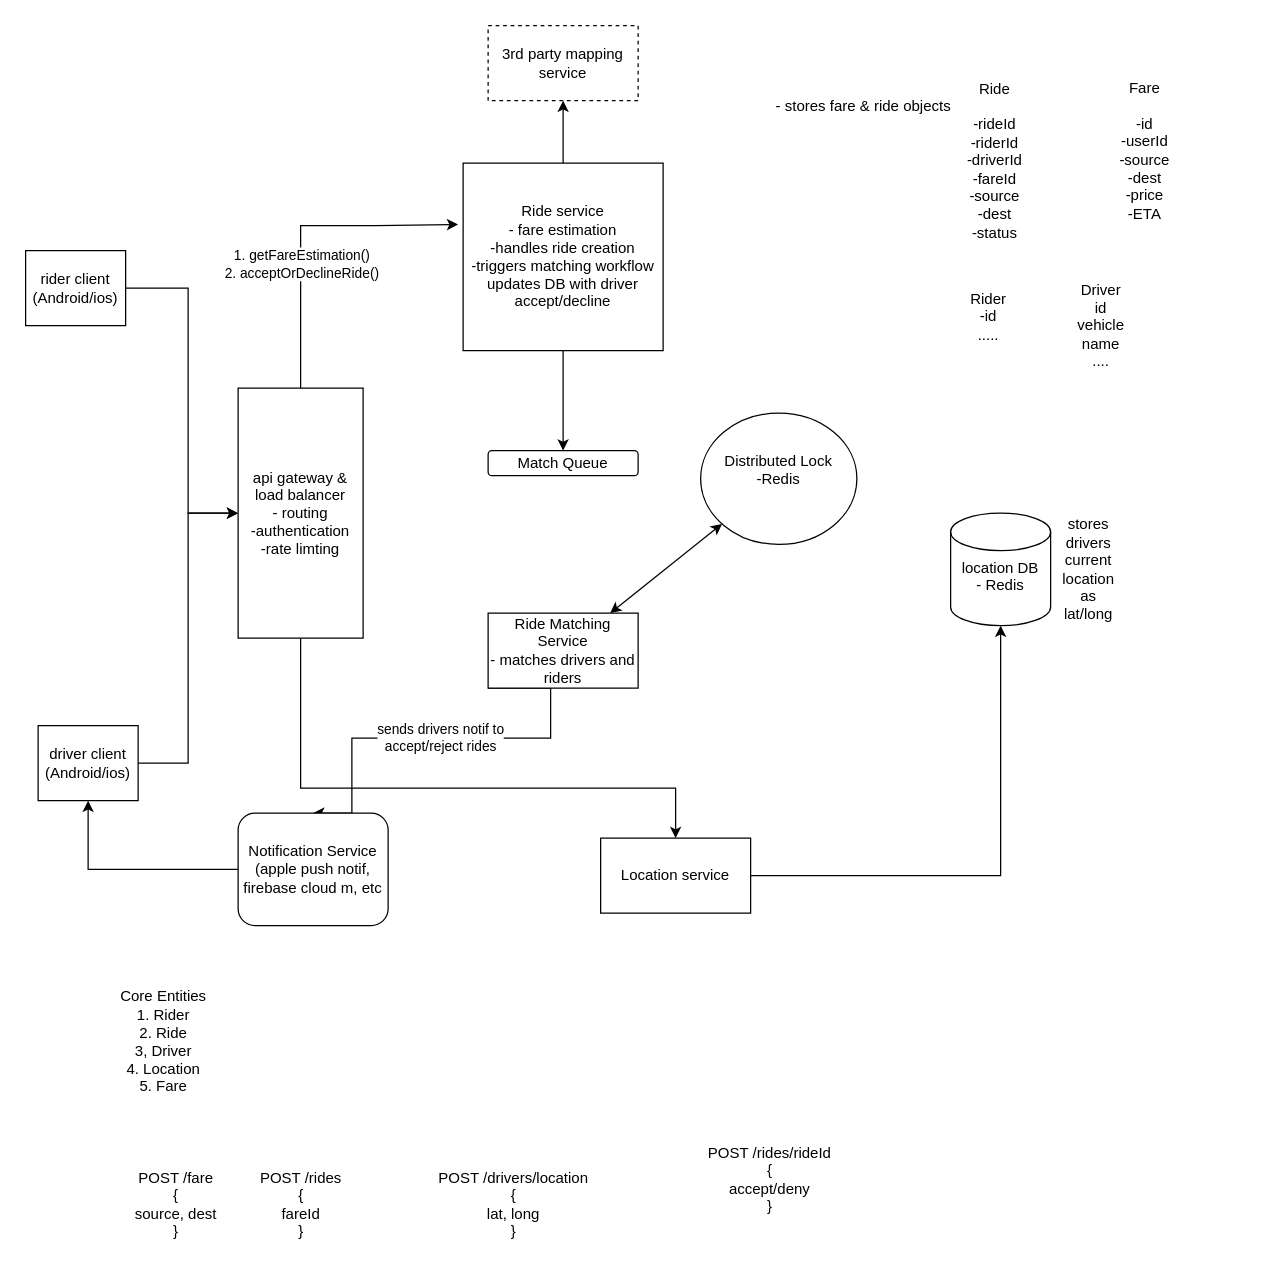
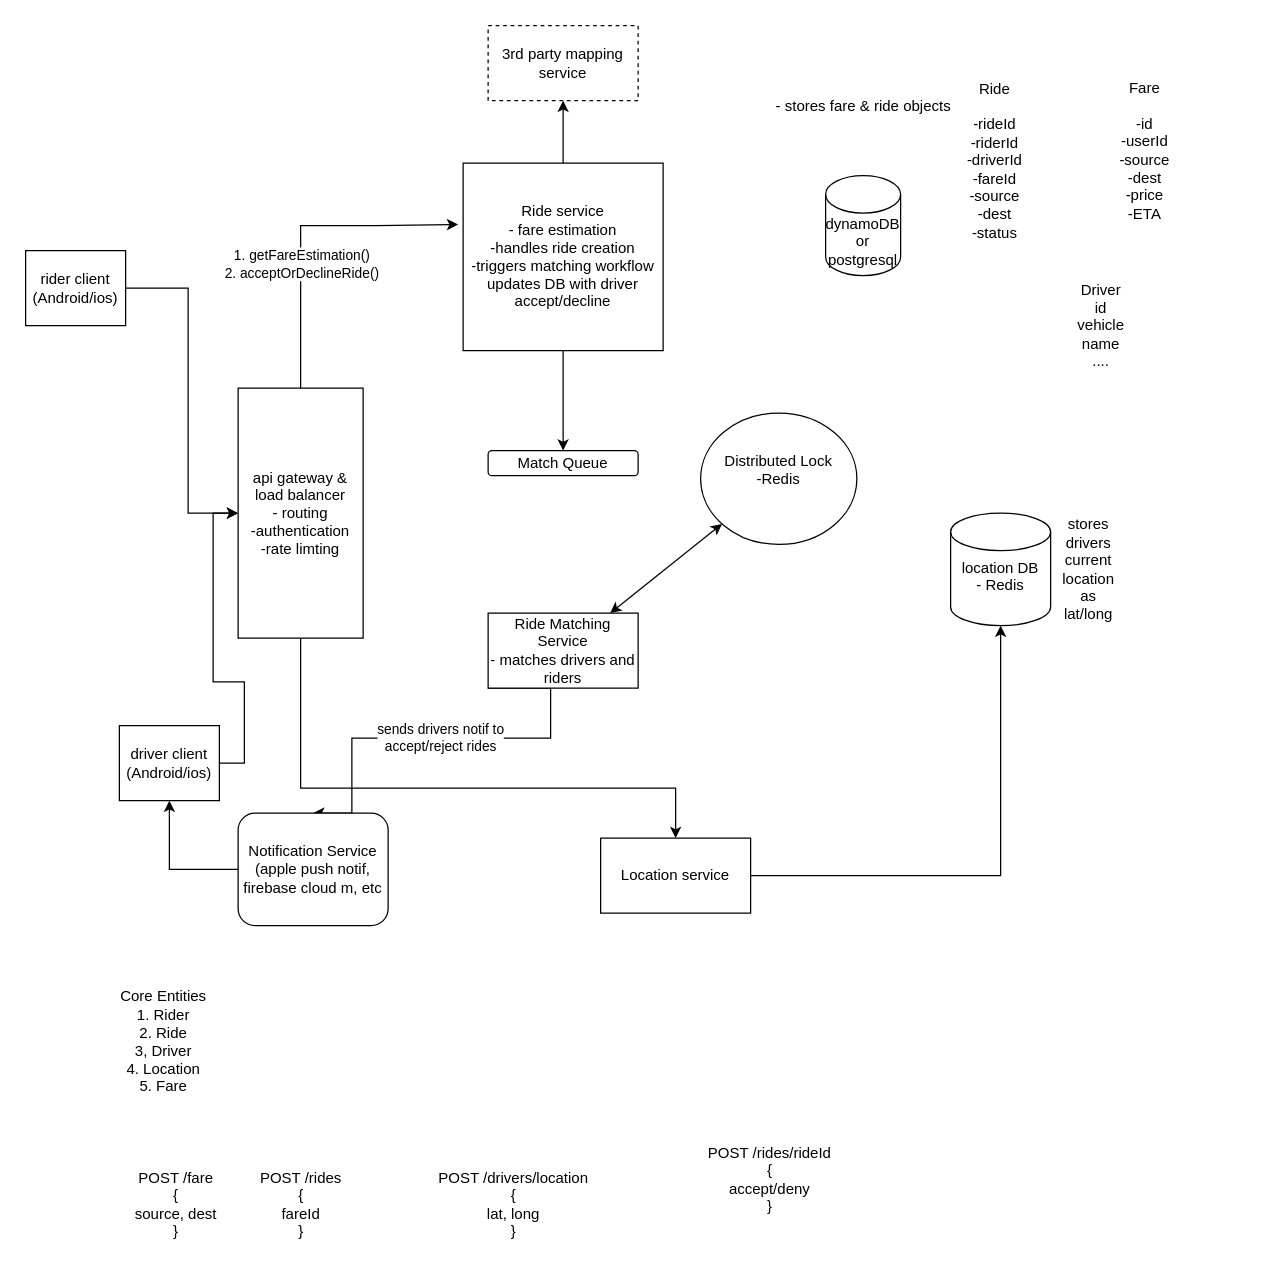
  <mxCell id="0" />
  <mxCell id="1" parent="0" />
  <mxCell id="2" style="edgeStyle=orthogonalEdgeStyle;rounded=0;orthogonalLoop=1;jettySize=auto;html=1;entryX=-0.025;entryY=0.327;entryDx=0;entryDy=0;entryPerimeter=0;" edge="1" parent="1" source="5" target="13"><mxGeometry relative="1" as="geometry"><Array as="points"><mxPoint x="240" y="180" /><mxPoint x="300" y="180" /></Array></mxGeometry></mxCell>
  <mxCell id="3" value="1. getFareEstimation()&lt;div&gt;2. acceptOrDeclineRide()&lt;/div&gt;" style="edgeLabel;html=1;align=center;verticalAlign=middle;resizable=0;points=[];" vertex="1" connectable="0" parent="2"><mxGeometry x="-0.563" y="2" relative="1" as="geometry"><mxPoint x="2" y="-44" as="offset" /></mxGeometry></mxCell>
  <mxCell id="4" value="" style="edgeStyle=orthogonalEdgeStyle;rounded=0;orthogonalLoop=1;jettySize=auto;html=1;" edge="1" parent="1" source="5" target="31"><mxGeometry relative="1" as="geometry"><Array as="points"><mxPoint x="240" y="630" /><mxPoint x="540" y="630" /></Array></mxGeometry></mxCell>
  <mxCell id="5" value="api gateway &amp;amp; load balancer&lt;div&gt;- routing&lt;/div&gt;&lt;div&gt;-authentication&lt;/div&gt;&lt;div&gt;-rate limting&lt;/div&gt;" style="rounded=0;whiteSpace=wrap;html=1;rotation=0;" vertex="1" parent="1"><mxGeometry x="190" y="310" width="100" height="200" as="geometry" /></mxCell>
  <mxCell id="6" style="edgeStyle=orthogonalEdgeStyle;rounded=0;orthogonalLoop=1;jettySize=auto;html=1;entryX=0.5;entryY=0;entryDx=0;entryDy=0;entryPerimeter=0;" edge="1" parent="1"><mxGeometry relative="1" as="geometry"><mxPoint x="690" y="400" as="targetPoint" /></mxGeometry></mxCell>
  <mxCell id="7" style="edgeStyle=orthogonalEdgeStyle;rounded=0;orthogonalLoop=1;jettySize=auto;html=1;entryX=0;entryY=0.5;entryDx=0;entryDy=0;" edge="1" parent="1" source="8" target="5"><mxGeometry relative="1" as="geometry"><Array as="points"><mxPoint x="150" y="230" /><mxPoint x="150" y="410" /></Array></mxGeometry></mxCell>
  <mxCell id="8" value="rider client (Android/ios)" style="rounded=0;whiteSpace=wrap;html=1;" vertex="1" parent="1"><mxGeometry x="20" y="200" width="80" height="60" as="geometry" /></mxCell>
  <mxCell id="9" style="edgeStyle=orthogonalEdgeStyle;rounded=0;orthogonalLoop=1;jettySize=auto;html=1;entryX=0;entryY=0.5;entryDx=0;entryDy=0;" edge="1" parent="1" source="10" target="5"><mxGeometry relative="1" as="geometry" /></mxCell>
- <mxCell id="10" value="driver client (Android/ios)" style="rounded=0;whiteSpace=wrap;html=1;" vertex="1" parent="1"><mxGeometry x="30" y="580" width="80" height="60" as="geometry" /></mxCell>
+ <mxCell id="10" value="driver client (Android/ios)" style="rounded=0;whiteSpace=wrap;html=1;" vertex="1" parent="1"><mxGeometry x="95" y="580" width="80" height="60" as="geometry" /></mxCell>
  <mxCell id="11" value="" style="edgeStyle=orthogonalEdgeStyle;rounded=0;orthogonalLoop=1;jettySize=auto;html=1;" edge="1" parent="1" source="13" target="14"><mxGeometry relative="1" as="geometry" /></mxCell>
  <mxCell id="12" style="edgeStyle=orthogonalEdgeStyle;rounded=0;orthogonalLoop=1;jettySize=auto;html=1;exitX=0.5;exitY=1;exitDx=0;exitDy=0;entryX=0.5;entryY=0;entryDx=0;entryDy=0;" edge="1" parent="1" source="13" target="21"><mxGeometry relative="1" as="geometry" /></mxCell>
  <mxCell id="13" value="Ride service&lt;div&gt;- fare estimation&lt;/div&gt;&lt;div&gt;-handles ride creation&lt;/div&gt;&lt;div&gt;-triggers matching workflow&lt;/div&gt;&lt;div&gt;updates DB with driver accept/decline&lt;/div&gt;" style="rounded=0;whiteSpace=wrap;html=1;" vertex="1" parent="1"><mxGeometry x="370" y="130" width="160" height="150" as="geometry" /></mxCell>
  <mxCell id="14" value="3rd party mapping service" style="whiteSpace=wrap;html=1;rounded=0;dashed=1;" vertex="1" parent="1"><mxGeometry x="390" y="20" width="120" height="60" as="geometry" /></mxCell>
+ <mxCell id="15" value="dynamoDB or postgresql" style="shape=cylinder3;whiteSpace=wrap;html=1;boundedLbl=1;backgroundOutline=1;size=15;" vertex="1" parent="1"><mxGeometry x="660" y="140" width="60" height="80" as="geometry" /></mxCell>
  <mxCell id="16" value="Ride&lt;div&gt;&lt;br&gt;&lt;div&gt;-rideId&lt;/div&gt;&lt;div&gt;-riderId&lt;/div&gt;&lt;div&gt;-driverId&lt;/div&gt;&lt;div&gt;-fareId&lt;/div&gt;&lt;div&gt;-source&lt;/div&gt;&lt;div&gt;-dest&lt;/div&gt;&lt;div&gt;-status&lt;/div&gt;&lt;div&gt;&lt;br&gt;&lt;/div&gt;&lt;/div&gt;" style="text;html=1;align=center;verticalAlign=middle;resizable=0;points=[];autosize=1;strokeColor=none;fillColor=none;" vertex="1" parent="1"><mxGeometry x="760" y="55" width="70" height="160" as="geometry" /></mxCell>
  <mxCell id="17" value="Fare&lt;div&gt;&lt;br&gt;&lt;/div&gt;&lt;div&gt;-id&lt;/div&gt;&lt;div&gt;-userId&lt;/div&gt;&lt;div&gt;-source&lt;/div&gt;&lt;div&gt;-dest&lt;/div&gt;&lt;div&gt;-price&lt;/div&gt;&lt;div&gt;-ETA&lt;/div&gt;" style="text;html=1;align=center;verticalAlign=middle;resizable=0;points=[];autosize=1;strokeColor=none;fillColor=none;" vertex="1" parent="1"><mxGeometry x="885" y="55" width="60" height="130" as="geometry" /></mxCell>
- <mxCell id="18" value="Rider&lt;div&gt;-id&lt;/div&gt;&lt;div&gt;.....&lt;/div&gt;" style="text;html=1;align=center;verticalAlign=middle;resizable=0;points=[];autosize=1;strokeColor=none;fillColor=none;" vertex="1" parent="1"><mxGeometry x="765" y="223" width="50" height="60" as="geometry" /></mxCell>
  <mxCell id="19" value="Driver&lt;div&gt;id&lt;/div&gt;&lt;div&gt;vehicle&lt;/div&gt;&lt;div&gt;name&lt;/div&gt;&lt;div&gt;....&lt;/div&gt;" style="text;html=1;align=center;verticalAlign=middle;resizable=0;points=[];autosize=1;strokeColor=none;fillColor=none;" vertex="1" parent="1"><mxGeometry x="850" y="215" width="60" height="90" as="geometry" /></mxCell>
  <mxCell id="20" value="- stores fare &amp;amp; ride objects" style="text;html=1;align=center;verticalAlign=middle;resizable=0;points=[];autosize=1;strokeColor=none;fillColor=none;" vertex="1" parent="1"><mxGeometry x="610" y="70" width="160" height="30" as="geometry" /></mxCell>
  <mxCell id="21" value="Match Queue" style="rounded=1;whiteSpace=wrap;html=1;" vertex="1" parent="1"><mxGeometry x="390" y="360" width="120" height="20" as="geometry" /></mxCell>
  <mxCell id="22" style="edgeStyle=orthogonalEdgeStyle;rounded=0;orthogonalLoop=1;jettySize=auto;html=1;exitX=0;exitY=1;exitDx=0;exitDy=0;entryX=0.5;entryY=0;entryDx=0;entryDy=0;" edge="1" parent="1" source="24" target="30"><mxGeometry relative="1" as="geometry"><mxPoint x="280" y="585" as="targetPoint" /><Array as="points"><mxPoint x="440" y="550" /><mxPoint x="440" y="590" /><mxPoint x="281" y="590" /><mxPoint x="281" y="650" /></Array></mxGeometry></mxCell>
  <mxCell id="23" value="sends drivers notif to &lt;br&gt;accept/reject rides" style="edgeLabel;html=1;align=center;verticalAlign=middle;resizable=0;points=[];" vertex="1" connectable="0" parent="22"><mxGeometry x="0.053" y="-1" relative="1" as="geometry"><mxPoint as="offset" /></mxGeometry></mxCell>
  <mxCell id="24" value="Ride Matching Service&lt;div&gt;- matches drivers and riders&lt;/div&gt;" style="rounded=0;whiteSpace=wrap;html=1;" vertex="1" parent="1"><mxGeometry x="390" y="490" width="120" height="60" as="geometry" /></mxCell>
  <mxCell id="25" value="location DB&lt;div&gt;- Redis&lt;/div&gt;&lt;div&gt;&lt;br&gt;&lt;/div&gt;" style="shape=cylinder3;whiteSpace=wrap;html=1;boundedLbl=1;backgroundOutline=1;size=15;" vertex="1" parent="1"><mxGeometry x="760" y="410" width="80" height="90" as="geometry" /></mxCell>
  <mxCell id="26" value="&lt;span style=&quot;text-wrap-mode: wrap;&quot;&gt;stores drivers current location as lat/long&lt;/span&gt;" style="text;html=1;align=center;verticalAlign=middle;resizable=0;points=[];autosize=1;strokeColor=none;fillColor=none;" vertex="1" parent="1"><mxGeometry x="750" width="240" height="30" as="geometry" y="440" /></mxCell>
  <mxCell id="27" value="Distributed Lock&lt;div&gt;-Redis&lt;/div&gt;&lt;div&gt;&lt;br&gt;&lt;/div&gt;" style="ellipse;whiteSpace=wrap;html=1;aspect=fixed;" vertex="1" parent="1"><mxGeometry x="560" y="330" width="125" height="105" as="geometry" /></mxCell>
  <mxCell id="28" value="" style="endArrow=classic;startArrow=classic;html=1;rounded=0;" edge="1" parent="1" source="24" target="27"><mxGeometry width="50" height="50" relative="1" as="geometry"><mxPoint x="520" y="470" as="sourcePoint" /><mxPoint x="570" y="420" as="targetPoint" /></mxGeometry></mxCell>
  <mxCell id="29" value="" style="edgeStyle=orthogonalEdgeStyle;rounded=0;orthogonalLoop=1;jettySize=auto;html=1;" edge="1" parent="1" source="30" target="10"><mxGeometry relative="1" as="geometry" /></mxCell>
  <mxCell id="30" value="Notification&amp;nbsp;&lt;span style=&quot;background-color: transparent; color: light-dark(rgb(0, 0, 0), rgb(255, 255, 255));&quot;&gt;Service (apple push notif, firebase cloud m, etc&lt;/span&gt;" style="rounded=1;whiteSpace=wrap;html=1;" vertex="1" parent="1"><mxGeometry x="190" y="650" width="120" height="90" as="geometry" /></mxCell>
  <mxCell id="31" value="Location service" style="whiteSpace=wrap;html=1;rounded=0;" vertex="1" parent="1"><mxGeometry x="480" y="670" width="120" height="60" as="geometry" /></mxCell>
  <mxCell id="32" style="edgeStyle=orthogonalEdgeStyle;rounded=0;orthogonalLoop=1;jettySize=auto;html=1;entryX=0.5;entryY=1;entryDx=0;entryDy=0;entryPerimeter=0;" edge="1" parent="1" source="31" target="25"><mxGeometry relative="1" as="geometry" /></mxCell>
  <mxCell id="33" value="Core Entities&lt;div&gt;1. Rider&lt;/div&gt;&lt;div&gt;2. Ride&lt;/div&gt;&lt;div&gt;3, Driver&lt;/div&gt;&lt;div&gt;4. Location&lt;/div&gt;&lt;div&gt;5. Fare&lt;/div&gt;" style="text;html=1;align=center;verticalAlign=middle;resizable=0;points=[];autosize=1;strokeColor=none;fillColor=none;" vertex="1" parent="1"><mxGeometry x="85" y="783" width="90" height="100" as="geometry" /></mxCell>
  <mxCell id="34" value="POST /fare&lt;div&gt;{&lt;/div&gt;&lt;div&gt;source, dest&lt;/div&gt;&lt;div&gt;}&lt;/div&gt;" style="text;html=1;align=center;verticalAlign=middle;resizable=0;points=[];autosize=1;strokeColor=none;fillColor=none;" vertex="1" parent="1"><mxGeometry x="95" y="928" width="90" height="70" as="geometry" /></mxCell>
  <mxCell id="35" value="POST /rides&lt;div&gt;{&lt;/div&gt;&lt;div&gt;fareId&lt;/div&gt;&lt;div&gt;}&lt;/div&gt;" style="text;html=1;align=center;verticalAlign=middle;resizable=0;points=[];autosize=1;strokeColor=none;fillColor=none;" vertex="1" parent="1"><mxGeometry x="195" y="928" width="90" height="70" as="geometry" /></mxCell>
  <mxCell id="36" value="POST /drivers/location&lt;div&gt;{&lt;/div&gt;&lt;div&gt;lat, long&lt;/div&gt;&lt;div&gt;}&lt;/div&gt;" style="text;html=1;align=center;verticalAlign=middle;resizable=0;points=[];autosize=1;strokeColor=none;fillColor=none;" vertex="1" parent="1"><mxGeometry x="340" y="928" width="140" height="70" as="geometry" /></mxCell>
  <mxCell id="37" value="POST /rides/rideId&lt;div&gt;{&lt;/div&gt;&lt;div&gt;accept/deny&lt;/div&gt;&lt;div&gt;}&lt;/div&gt;" style="text;html=1;align=center;verticalAlign=middle;resizable=0;points=[];autosize=1;strokeColor=none;fillColor=none;" vertex="1" parent="1"><mxGeometry x="550" y="908" width="130" height="70" as="geometry" /></mxCell>
